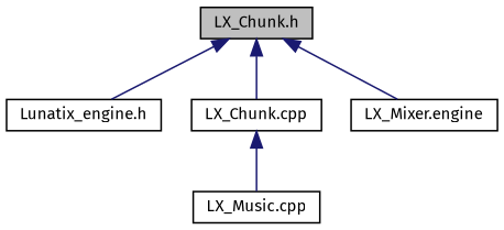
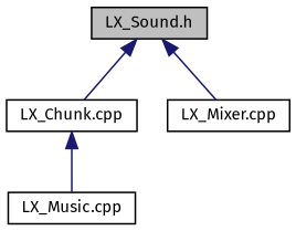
  digraph {
    fontname="Fira Sans"
    node [color=black fillcolor=white fontname="Fira Sans" fontsize=10 shape=record style=filled]
    edge [color=midnightblue dir=back fontname="Fira Sans" fontsize=10 labelfontname=Helvetica labelfontsize=10 style=solid]
-   n1 [fillcolor=grey75 fontcolor=black height=0.2 label="LX_Chunk.h" width=0.4]
-   n2 [height=0.2 label="Lunatix_engine.h" width=0.4]
+   n1 [fillcolor=grey75 fontcolor=black height=0.2 label="LX_Sound.h" width=0.4]
    n3 [height=0.2 label="LX_Chunk.cpp" width=0.4]
-   n4 [height=0.2 label="LX_Mixer.engine" width=0.4]
+   n4 [height=0.2 label="LX_Mixer.cpp" width=0.4]
    n5 [height=0.2 label="LX_Music.cpp" width=0.4]
-   n1 -> n2
    n1 -> n3
    n1 -> n4
    n3 -> n5
  }
